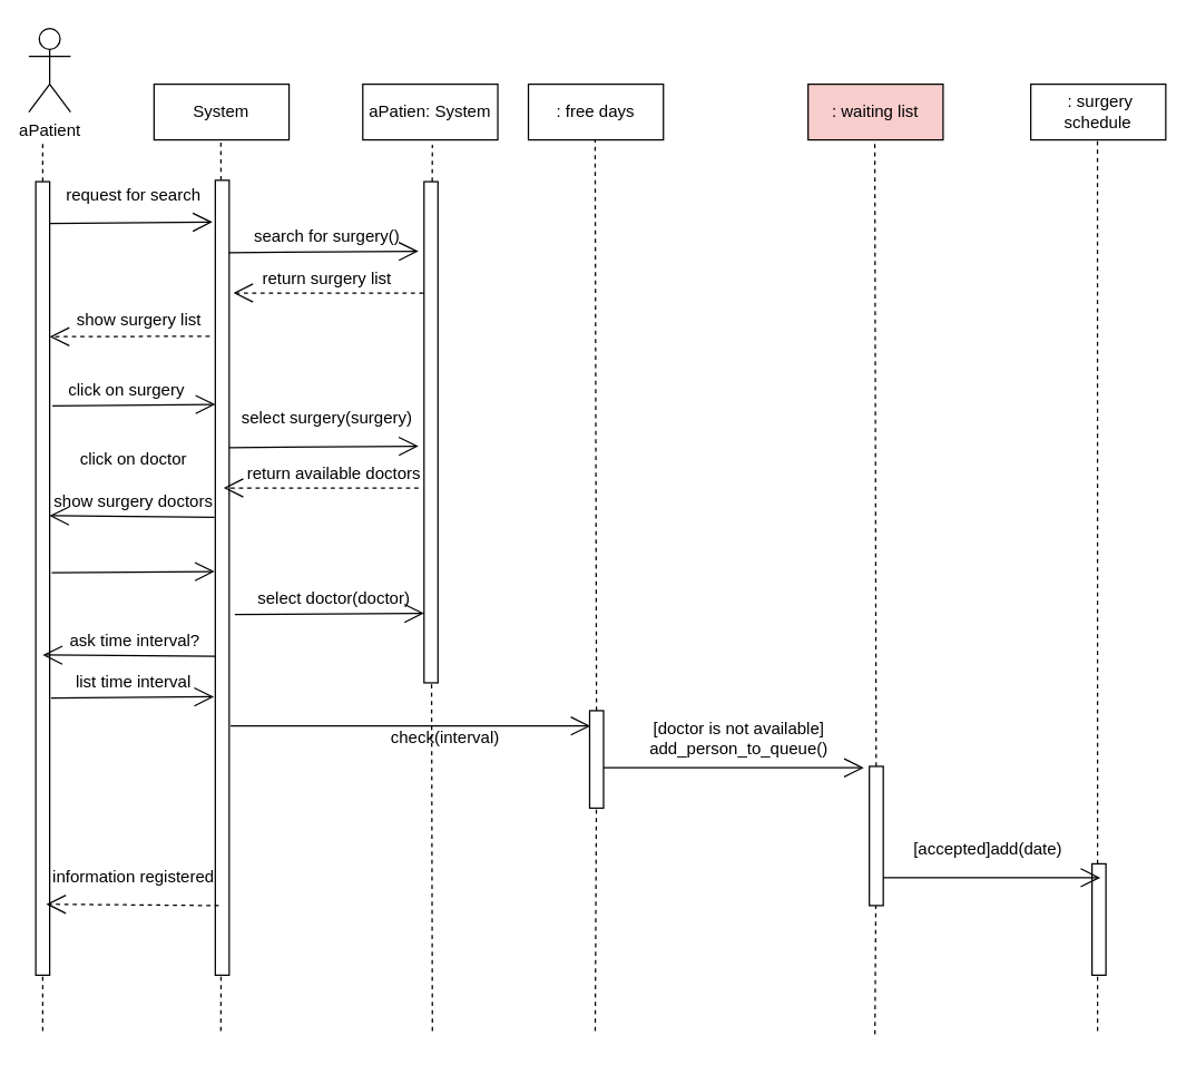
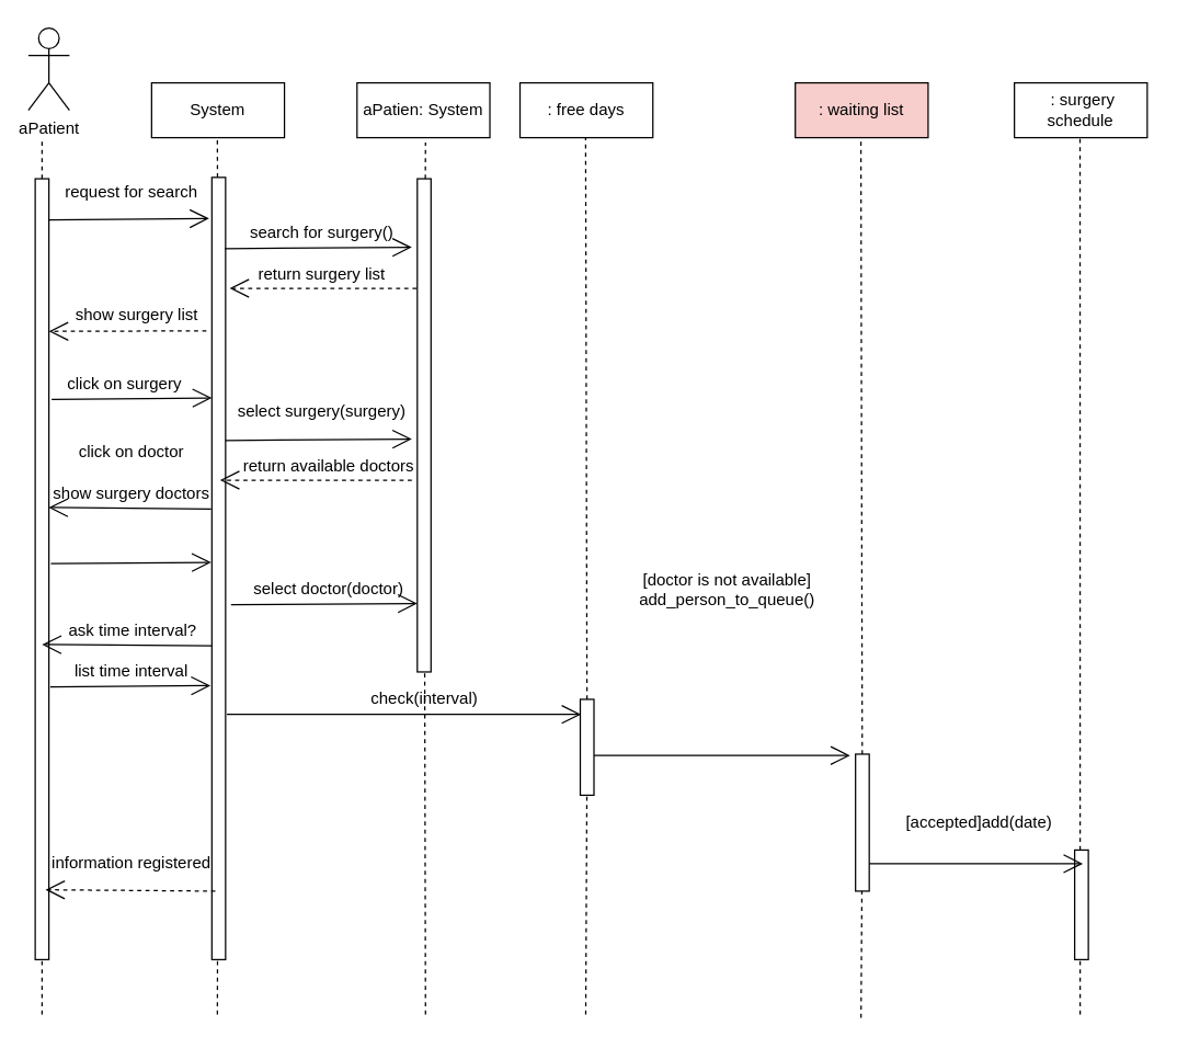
  <mxCell id="0" />
  <mxCell id="1" parent="0" />
  <mxCell id="2" value="aPatient" style="shape=umlActor;verticalLabelPosition=bottom;labelBackgroundColor=#ffffff;verticalAlign=top;html=1;outlineConnect=0;" parent="1" vertex="1"><mxGeometry x="20" y="20" width="30" height="60" as="geometry" /></mxCell>
  <mxCell id="3" value="" style="endArrow=none;dashed=1;html=1;" parent="1" source="5" edge="1"><mxGeometry width="50" height="50" relative="1" as="geometry"><mxPoint x="30" y="470" as="sourcePoint" /><mxPoint x="30" y="100" as="targetPoint" /></mxGeometry></mxCell>
  <mxCell id="4" value="" style="endArrow=none;dashed=1;html=1;" parent="1" source="7" edge="1"><mxGeometry width="50" height="50" relative="1" as="geometry"><mxPoint x="158" y="468.5" as="sourcePoint" /><mxPoint x="158" y="98.5" as="targetPoint" /></mxGeometry></mxCell>
  <mxCell id="5" value="" style="rounded=0;whiteSpace=wrap;html=1;" parent="1" vertex="1"><mxGeometry x="25" y="130" width="10" height="570" as="geometry" /></mxCell>
  <mxCell id="6" value="" style="endArrow=none;dashed=1;html=1;" parent="1" target="5" edge="1"><mxGeometry width="50" height="50" relative="1" as="geometry"><mxPoint x="30" y="740" as="sourcePoint" /><mxPoint x="30" y="100" as="targetPoint" /></mxGeometry></mxCell>
  <mxCell id="7" value="" style="rounded=0;whiteSpace=wrap;html=1;" parent="1" vertex="1"><mxGeometry x="154" y="129" width="10" height="571" as="geometry" /></mxCell>
  <mxCell id="8" value="" style="endArrow=none;dashed=1;html=1;" parent="1" target="7" edge="1"><mxGeometry width="50" height="50" relative="1" as="geometry"><mxPoint x="158" y="740" as="sourcePoint" /><mxPoint x="158" y="98.5" as="targetPoint" /></mxGeometry></mxCell>
  <mxCell id="9" value="request for search" style="text;html=1;align=center;verticalAlign=middle;resizable=0;points=[];;autosize=1;" parent="1" vertex="1"><mxGeometry x="40" y="130" width="110" height="20" as="geometry" /></mxCell>
  <mxCell id="10" value="" style="endArrow=open;endFill=1;endSize=12;html=1;" parent="1" edge="1"><mxGeometry width="160" relative="1" as="geometry"><mxPoint x="35" y="160" as="sourcePoint" /><mxPoint x="152" y="159" as="targetPoint" /></mxGeometry></mxCell>
  <mxCell id="11" value="System" style="rounded=0;whiteSpace=wrap;html=1;" parent="1" vertex="1"><mxGeometry x="110" y="60" width="97" height="40" as="geometry" /></mxCell>
  <mxCell id="12" value="aPatien: System" style="rounded=0;whiteSpace=wrap;html=1;" parent="1" vertex="1"><mxGeometry x="260" y="60" width="97" height="40" as="geometry" /></mxCell>
  <mxCell id="13" value="" style="endArrow=none;dashed=1;html=1;" parent="1" source="14" edge="1"><mxGeometry width="50" height="50" relative="1" as="geometry"><mxPoint x="310" y="470" as="sourcePoint" /><mxPoint x="310" y="103.5" as="targetPoint" /></mxGeometry></mxCell>
  <mxCell id="14" value="" style="rounded=0;whiteSpace=wrap;html=1;" parent="1" vertex="1"><mxGeometry x="304" y="130" width="10" height="360" as="geometry" /></mxCell>
  <mxCell id="15" value="" style="endArrow=none;dashed=1;html=1;" parent="1" target="14" edge="1"><mxGeometry width="50" height="50" relative="1" as="geometry"><mxPoint x="310" y="740" as="sourcePoint" /><mxPoint x="310" y="103.5" as="targetPoint" /></mxGeometry></mxCell>
  <mxCell id="16" value="" style="endArrow=open;endFill=1;endSize=12;html=1;" parent="1" edge="1"><mxGeometry width="160" relative="1" as="geometry"><mxPoint x="163.5" y="181" as="sourcePoint" /><mxPoint x="300" y="180" as="targetPoint" /></mxGeometry></mxCell>
  <mxCell id="17" value="search for surgery()" style="text;html=1;align=center;verticalAlign=middle;resizable=0;points=[];;autosize=1;" parent="1" vertex="1"><mxGeometry x="173.5" y="160" width="120" height="20" as="geometry" /></mxCell>
  <mxCell id="18" value="" style="endArrow=open;endFill=1;endSize=12;html=1;dashed=1;" parent="1" edge="1"><mxGeometry width="160" relative="1" as="geometry"><mxPoint x="303.5" y="210" as="sourcePoint" /><mxPoint x="167" y="210" as="targetPoint" /></mxGeometry></mxCell>
  <mxCell id="19" value="return surgery list" style="text;html=1;align=center;verticalAlign=middle;resizable=0;points=[];;autosize=1;" parent="1" vertex="1"><mxGeometry x="178.5" y="190" width="110" height="20" as="geometry" /></mxCell>
  <mxCell id="20" value="" style="endArrow=open;endFill=1;endSize=12;html=1;dashed=1;entryX=1.25;entryY=0.296;entryDx=0;entryDy=0;entryPerimeter=0;" parent="1" edge="1"><mxGeometry width="160" relative="1" as="geometry"><mxPoint x="150" y="241" as="sourcePoint" /><mxPoint x="35" y="241.38" as="targetPoint" /></mxGeometry></mxCell>
  <mxCell id="21" value="show surgery list" style="text;html=1;align=center;verticalAlign=middle;resizable=0;points=[];;autosize=1;" parent="1" vertex="1"><mxGeometry x="43.5" y="220" width="110" height="20" as="geometry" /></mxCell>
  <mxCell id="22" value="" style="endArrow=open;endFill=1;endSize=12;html=1;" parent="1" edge="1"><mxGeometry width="160" relative="1" as="geometry"><mxPoint x="37" y="291" as="sourcePoint" /><mxPoint x="154" y="290" as="targetPoint" /></mxGeometry></mxCell>
  <mxCell id="23" value="click on surgery" style="text;html=1;align=center;verticalAlign=middle;resizable=0;points=[];;autosize=1;" parent="1" vertex="1"><mxGeometry x="40" y="270" width="100" height="20" as="geometry" /></mxCell>
  <mxCell id="24" value="" style="endArrow=open;endFill=1;endSize=12;html=1;" parent="1" edge="1"><mxGeometry width="160" relative="1" as="geometry"><mxPoint x="164" y="321" as="sourcePoint" /><mxPoint x="300" y="320" as="targetPoint" /></mxGeometry></mxCell>
  <mxCell id="25" value="select surgery(surgery)" style="text;html=1;align=center;verticalAlign=middle;resizable=0;points=[];;autosize=1;" parent="1" vertex="1"><mxGeometry x="164" y="290" width="140" height="20" as="geometry" /></mxCell>
  <mxCell id="26" value="" style="endArrow=open;endFill=1;endSize=12;html=1;dashed=1;" parent="1" edge="1"><mxGeometry width="160" relative="1" as="geometry"><mxPoint x="300" y="350" as="sourcePoint" /><mxPoint x="160" y="350" as="targetPoint" /></mxGeometry></mxCell>
  <mxCell id="27" value="return available doctors" style="text;html=1;align=center;verticalAlign=middle;resizable=0;points=[];;autosize=1;" parent="1" vertex="1"><mxGeometry x="168.5" y="330" width="140" height="20" as="geometry" /></mxCell>
  <mxCell id="28" value="" style="endArrow=open;endFill=1;endSize=12;html=1;entryX=0.98;entryY=0.421;entryDx=0;entryDy=0;entryPerimeter=0;" parent="1" target="5" edge="1"><mxGeometry width="160" relative="1" as="geometry"><mxPoint x="153.5" y="371" as="sourcePoint" /><mxPoint x="270" y="369" as="targetPoint" /></mxGeometry></mxCell>
  <mxCell id="29" value="show surgery doctors" style="text;html=1;align=center;verticalAlign=middle;resizable=0;points=[];;autosize=1;" parent="1" vertex="1"><mxGeometry x="25" y="350" width="140" height="20" as="geometry" /></mxCell>
  <mxCell id="30" value="" style="endArrow=open;endFill=1;endSize=12;html=1;" parent="1" edge="1"><mxGeometry width="160" relative="1" as="geometry"><mxPoint x="36.5" y="411" as="sourcePoint" /><mxPoint x="153.5" y="410" as="targetPoint" /></mxGeometry></mxCell>
  <mxCell id="31" value="click on doctor" style="text;html=1;align=center;verticalAlign=middle;resizable=0;points=[];;autosize=1;" parent="1" vertex="1"><mxGeometry x="49.5" y="320" width="90" height="20" as="geometry" /></mxCell>
  <mxCell id="32" value="" style="endArrow=open;endFill=1;endSize=12;html=1;" parent="1" edge="1"><mxGeometry width="160" relative="1" as="geometry"><mxPoint x="168" y="441" as="sourcePoint" /><mxPoint x="304" y="440" as="targetPoint" /></mxGeometry></mxCell>
  <mxCell id="33" value="select doctor(doctor)" style="text;html=1;align=center;verticalAlign=middle;resizable=0;points=[];;autosize=1;" parent="1" vertex="1"><mxGeometry x="173.5" y="420" width="130" height="20" as="geometry" /></mxCell>
  <mxCell id="34" value="" style="endArrow=open;endFill=1;endSize=12;html=1;" parent="1" edge="1"><mxGeometry width="160" relative="1" as="geometry"><mxPoint x="154" y="471" as="sourcePoint" /><mxPoint x="30" y="470" as="targetPoint" /></mxGeometry></mxCell>
  <mxCell id="35" value="ask time interval?" style="text;html=1;align=center;verticalAlign=middle;resizable=0;points=[];;autosize=1;" parent="1" vertex="1"><mxGeometry x="40.5" y="450" width="110" height="20" as="geometry" /></mxCell>
  <mxCell id="36" value="" style="endArrow=open;endFill=1;endSize=12;html=1;" parent="1" edge="1"><mxGeometry width="160" relative="1" as="geometry"><mxPoint x="36" y="501" as="sourcePoint" /><mxPoint x="153" y="500" as="targetPoint" /></mxGeometry></mxCell>
  <mxCell id="37" value="list time interval" style="text;html=1;align=center;verticalAlign=middle;resizable=0;points=[];;autosize=1;" parent="1" vertex="1"><mxGeometry x="40" y="480" width="110" height="20" as="geometry" /></mxCell>
  <mxCell id="38" value="" style="endArrow=open;endFill=1;endSize=12;html=1;entryX=0.06;entryY=0.157;entryDx=0;entryDy=0;entryPerimeter=0;" parent="1" target="41" edge="1"><mxGeometry width="160" relative="1" as="geometry"><mxPoint x="165" y="521" as="sourcePoint" /><mxPoint x="500" y="520" as="targetPoint" /></mxGeometry></mxCell>
- <mxCell id="39" value="check(interval)" style="text;html=1;align=center;verticalAlign=middle;resizable=0;points=[];;autosize=1;" parent="1" vertex="1"><mxGeometry x="274" y="520" width="90" height="20" as="geometry" /></mxCell>
+ <mxCell id="39" value="check(interval)" style="text;html=1;align=center;verticalAlign=middle;resizable=0;points=[];;autosize=1;" parent="1" vertex="1"><mxGeometry x="264" y="500" width="90" height="20" as="geometry" /></mxCell>
  <mxCell id="40" value="" style="endArrow=none;dashed=1;html=1;" parent="1" source="41" edge="1"><mxGeometry width="50" height="50" relative="1" as="geometry"><mxPoint x="427" y="740" as="sourcePoint" /><mxPoint x="426.919" y="100" as="targetPoint" /></mxGeometry></mxCell>
  <mxCell id="41" value="" style="rounded=0;whiteSpace=wrap;html=1;" parent="1" vertex="1"><mxGeometry x="423" y="510" width="10" height="70" as="geometry" /></mxCell>
  <mxCell id="42" value="" style="endArrow=none;dashed=1;html=1;" parent="1" target="41" edge="1"><mxGeometry width="50" height="50" relative="1" as="geometry"><mxPoint x="427" y="740" as="sourcePoint" /><mxPoint x="426.919" y="100" as="targetPoint" /></mxGeometry></mxCell>
  <mxCell id="43" value="information registered" style="text;html=1;align=center;verticalAlign=middle;resizable=0;points=[];;autosize=1;" parent="1" vertex="1"><mxGeometry x="30" y="620" width="130" height="20" as="geometry" /></mxCell>
  <mxCell id="44" value=": free days" style="rounded=0;whiteSpace=wrap;html=1;" parent="1" vertex="1"><mxGeometry x="379" y="60" width="97" height="40" as="geometry" /></mxCell>
  <mxCell id="45" value="" style="endArrow=open;endFill=1;endSize=12;html=1;" parent="1" edge="1"><mxGeometry width="160" relative="1" as="geometry"><mxPoint x="433" y="551" as="sourcePoint" /><mxPoint x="620" y="551" as="targetPoint" /></mxGeometry></mxCell>
- <mxCell id="46" value="[doctor is not available]&lt;br&gt;&lt;span style=&quot;text-align: left&quot;&gt;add_person_to_queue()&lt;/span&gt;" style="text;html=1;align=center;verticalAlign=middle;resizable=0;points=[];;autosize=1;" parent="1" vertex="1"><mxGeometry x="460" y="515" width="140" height="30" as="geometry" /></mxCell>
+ <mxCell id="46" value="[doctor is not available]&lt;br&gt;&lt;span style=&quot;text-align: left&quot;&gt;add_person_to_queue()&lt;/span&gt;" style="text;html=1;align=center;verticalAlign=middle;resizable=0;points=[];;autosize=1;" parent="1" vertex="1"><mxGeometry x="460" y="415" width="140" height="30" as="geometry" /></mxCell>
  <mxCell id="47" value=": waiting list" style="rounded=0;whiteSpace=wrap;html=1;fillColor=#f8cecc;" parent="1" vertex="1"><mxGeometry x="580" y="60" width="97" height="40" as="geometry" /></mxCell>
  <mxCell id="48" value="" style="endArrow=none;dashed=1;html=1;" parent="1" source="49" edge="1"><mxGeometry width="50" height="50" relative="1" as="geometry"><mxPoint x="628" y="742.4" as="sourcePoint" /><mxPoint x="627.919" y="100" as="targetPoint" /></mxGeometry></mxCell>
  <mxCell id="49" value="" style="rounded=0;whiteSpace=wrap;html=1;" parent="1" vertex="1"><mxGeometry x="624" y="550" width="10" height="100" as="geometry" /></mxCell>
  <mxCell id="50" value="" style="endArrow=none;dashed=1;html=1;" parent="1" target="49" edge="1"><mxGeometry width="50" height="50" relative="1" as="geometry"><mxPoint x="628" y="742.4" as="sourcePoint" /><mxPoint x="627.919" y="100" as="targetPoint" /></mxGeometry></mxCell>
  <mxCell id="51" value="&amp;nbsp;: surgery schedule" style="rounded=0;whiteSpace=wrap;html=1;" parent="1" vertex="1"><mxGeometry x="740" y="60" width="97" height="40" as="geometry" /></mxCell>
  <mxCell id="52" value="" style="endArrow=none;dashed=1;html=1;" parent="1" edge="1"><mxGeometry width="50" height="50" relative="1" as="geometry"><mxPoint x="788" y="740" as="sourcePoint" /><mxPoint x="787.919" y="100" as="targetPoint" /></mxGeometry></mxCell>
  <mxCell id="53" value="" style="rounded=0;whiteSpace=wrap;html=1;" parent="1" vertex="1"><mxGeometry x="784" y="620" width="10" height="80" as="geometry" /></mxCell>
- <mxCell id="54" value="[accepted]add(date)" style="text;html=1;align=center;verticalAlign=middle;resizable=0;points=[];;autosize=1;" parent="1" vertex="1"><mxGeometry x="649" y="600" width="120" height="20" as="geometry" /></mxCell>
+ <mxCell id="54" value="[accepted]add(date)" style="text;html=1;align=center;verticalAlign=middle;resizable=0;points=[];;autosize=1;" parent="1" vertex="1"><mxGeometry x="654" y="590" width="120" height="20" as="geometry" /></mxCell>
  <mxCell id="55" value="" style="endArrow=open;endFill=1;endSize=12;html=1;" parent="1" edge="1"><mxGeometry width="160" relative="1" as="geometry"><mxPoint x="634" y="630" as="sourcePoint" /><mxPoint x="790" y="630" as="targetPoint" /></mxGeometry></mxCell>
  <mxCell id="56" value="" style="endArrow=open;endFill=1;endSize=12;html=1;dashed=1;" parent="1" edge="1"><mxGeometry width="160" relative="1" as="geometry"><mxPoint x="156.5" y="650" as="sourcePoint" /><mxPoint x="32.5" y="649" as="targetPoint" /></mxGeometry></mxCell>
